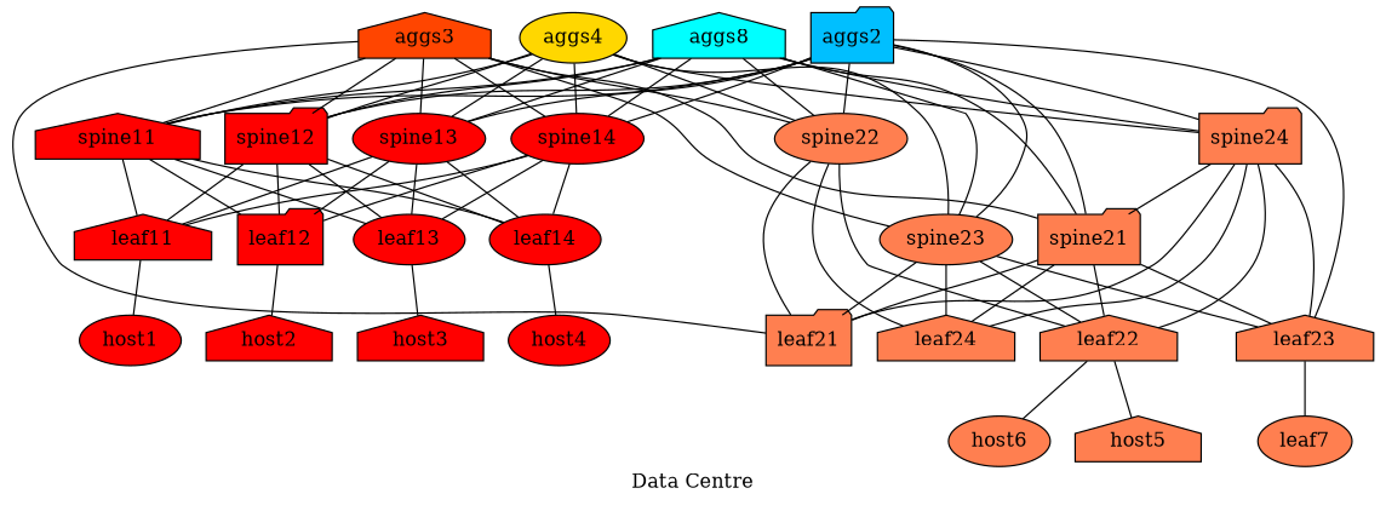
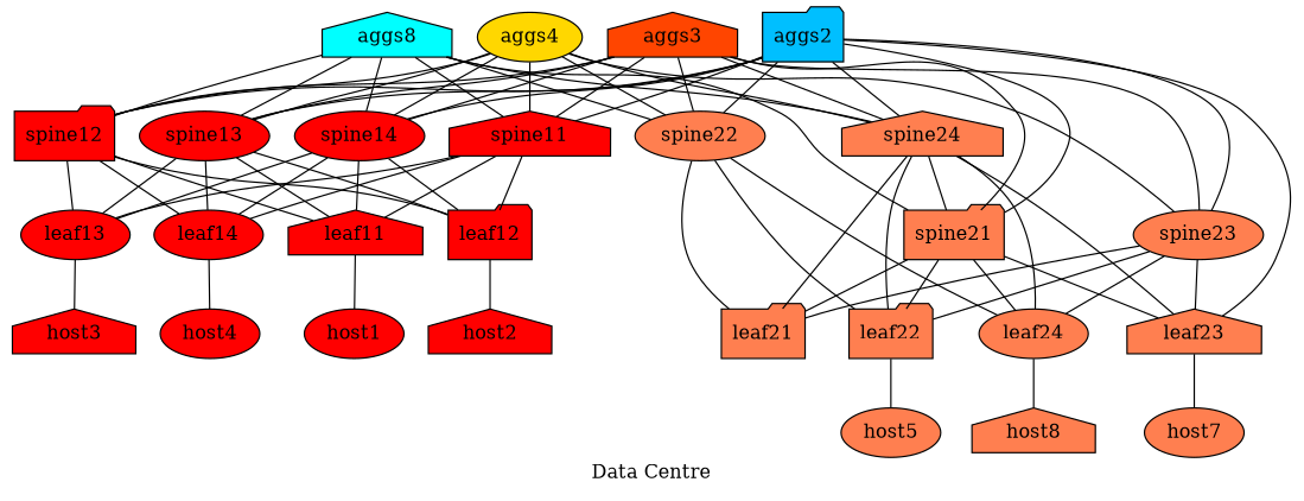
  strict graph {
    label="Data Centre"
    node [dev_type="microsoft-sonic" fillcolor=red pod=A shape=ellipse style=filled]
    edge [link_type=link_dc]
    n1 [fillcolor=cyan label=aggs8 pod=None shape=house]
    spine11 [shape=house]
    spine12 [shape=folder]
    spine13
    spine14
    spine21 [fillcolor=coral pod=B shape=folder]
    spine22 [fillcolor=coral pod=B]
    spine23 [fillcolor=coral pod=B]
-   spine24 [fillcolor=coral pod=B shape=folder]
+   spine24 [fillcolor=coral pod=B shape=house]
    leaf11 [shape=house]
    leaf12 [shape=folder]
    leaf13
    leaf14
    leaf21 [fillcolor=coral pod=B shape=folder]
-   leaf22 [fillcolor=coral pod=B shape=house]
+   leaf22 [fillcolor=coral pod=B shape=folder]
    leaf23 [fillcolor=coral pod=B shape=house]
-   leaf24 [fillcolor=coral pod=B shape=house]
+   leaf24 [fillcolor=coral pod=B]
    host1 [dev_type=ubuntu]
    host2 [dev_type=ubuntu shape=house]
    host3 [dev_type=ubuntu shape=house]
    host4 [dev_type=ubuntu]
-   host5 [dev_type=ubuntu fillcolor=coral pod=B shape=house]
-   host6 [dev_type=ubuntu fillcolor=coral pod=B]
-   host7 [dev_type=ubuntu fillcolor=coral pod=B label=leaf7]
+   host5 [dev_type=ubuntu fillcolor=coral pod=B]
+   host7 [dev_type=ubuntu fillcolor=coral pod=B]
+   host8 [dev_type=ubuntu fillcolor=coral pod=B shape=house]
    aggs2 [fillcolor=deepskyblue pod=None shape=folder]
    aggs3 [fillcolor=orangered pod=None shape=house]
    aggs4 [fillcolor=gold pod=None]
    n1 -- spine11
    n1 -- spine12
    n1 -- spine13
    n1 -- spine14
    n1 -- spine21
    n1 -- spine22
-   n1 -- spine23
    n1 -- spine24
    spine11 -- leaf11
    spine11 -- leaf12
    spine11 -- leaf13
    spine11 -- leaf14
    spine12 -- leaf11
    spine12 -- leaf12
    spine12 -- leaf13
    spine12 -- leaf14
    spine13 -- leaf11
    spine13 -- leaf12
    spine13 -- leaf13
    spine13 -- leaf14
    spine14 -- leaf11
    spine14 -- leaf12
    spine14 -- leaf13
    spine14 -- leaf14
    spine21 -- leaf21
    spine21 -- leaf22
    spine21 -- leaf23
    spine21 -- leaf24
    spine22 -- leaf21
    spine22 -- leaf22
    spine22 -- leaf24
    spine23 -- leaf21
    spine23 -- leaf22
    spine23 -- leaf23
    spine23 -- leaf24
    spine24 -- spine21
    spine24 -- leaf21
    spine24 -- leaf22
    spine24 -- leaf23
    spine24 -- leaf24
    leaf11 -- host1 [link_type=link_customer]
    leaf12 -- host2 [link_type=link_customer]
    leaf13 -- host3 [link_type=link_customer]
    leaf14 -- host4 [link_type=link_customer]
    leaf22 -- host5 [link_type=link_customer]
-   leaf22 -- host6 [link_type=link_customer]
    leaf23 -- host7 [link_type=link_customer]
+   leaf24 -- host8 [link_type=link_customer]
    aggs2 -- spine11
    aggs2 -- spine12
    aggs2 -- spine13
    aggs2 -- spine14
    aggs2 -- spine21
    aggs2 -- spine22
    aggs2 -- spine23
    aggs2 -- spine24
    aggs2 -- leaf23
    aggs3 -- spine11
    aggs3 -- spine12
    aggs3 -- spine13
    aggs3 -- spine14
    aggs3 -- spine21
    aggs3 -- spine22
    aggs3 -- spine23
-   aggs3 -- leaf21
+   aggs3 -- spine24
    aggs4 -- spine11
    aggs4 -- spine12
    aggs4 -- spine13
    aggs4 -- spine14
    aggs4 -- spine22
    aggs4 -- spine23
    aggs4 -- spine24
  }
